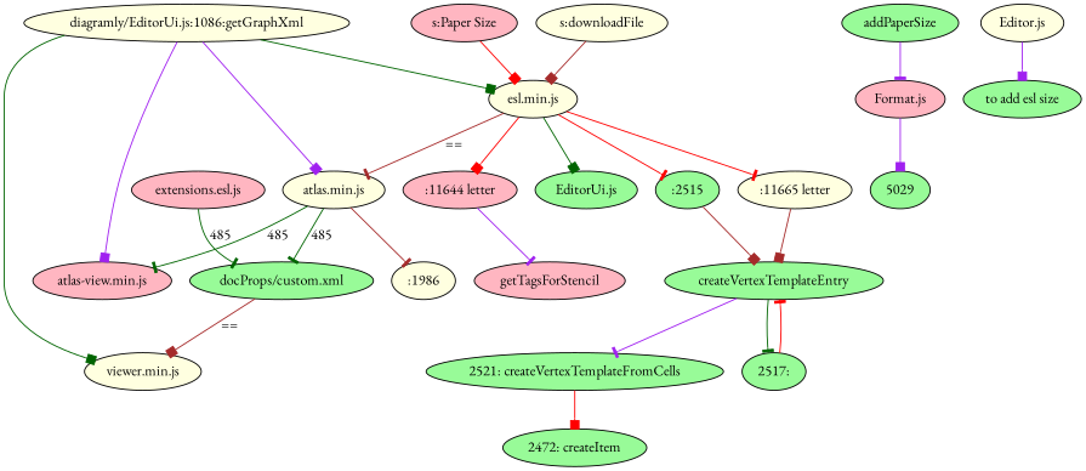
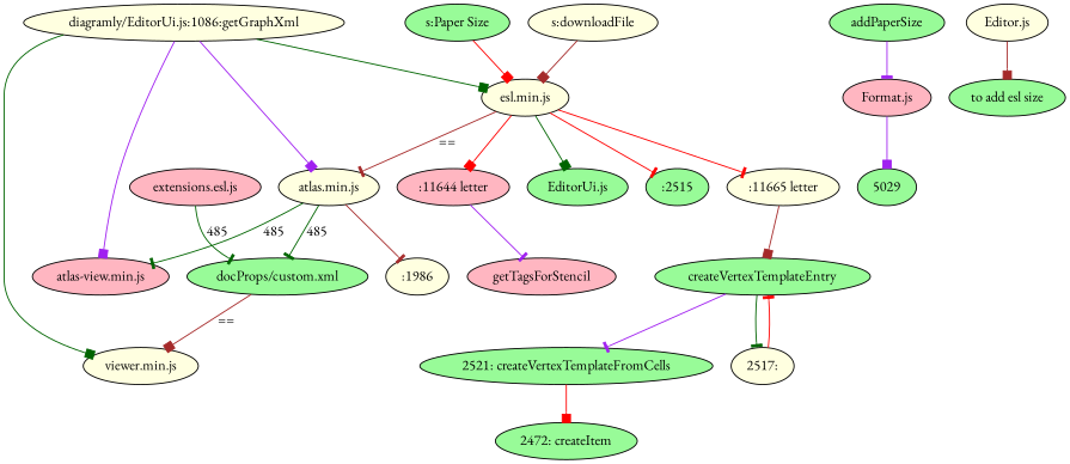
  digraph {
    fontname="EB Garamond"
    node [fillcolor=lightyellow fontname="EB Garamond" style=filled]
    edge [arrowhead=box color=brown fontname="EB Garamond"]
    n1 [label="esl.min.js"]
    "diagramly/EditorUi.js:1086:getGraphXml"
    "atlas.min.js"
    "atlas-view.min.js" [fillcolor=lightpink]
    "viewer.min.js"
    ":11644 letter" [fillcolor=lightpink]
    ":11665 letter"
    "EditorUi.js" [fillcolor=palegreen]
    ":2515" [fillcolor=palegreen]
    ":1986"
    "docProps/custom.xml" [fillcolor=palegreen]
    getTagsForStencil [fillcolor=lightpink]
    createVertexTemplateEntry [fillcolor=palegreen]
-   "2517:" [fillcolor=palegreen]
+   "2517:"
    "2521: createVertexTemplateFromCells" [fillcolor=palegreen]
    "2472: createItem" [fillcolor=palegreen]
    "s:downloadFile"
-   "s:Paper Size" [fillcolor=lightpink]
+   "s:Paper Size" [fillcolor=palegreen]
    addPaperSize [fillcolor=palegreen]
    "Format.js" [fillcolor=lightpink]
    5029 [fillcolor=palegreen]
    n22 [fillcolor=lightpink label="extensions.esl.js"]
    "to add esl size" [fillcolor=palegreen]
    "Editor.js"
    n1 -> "atlas.min.js" [arrowhead=tee label="=="]
    n1 -> ":11644 letter" [color=red]
    n1 -> ":11665 letter" [arrowhead=tee color=red]
    n1 -> "EditorUi.js" [color=darkgreen]
    n1 -> ":2515" [arrowhead=tee color=red]
    "diagramly/EditorUi.js:1086:getGraphXml" -> n1 [color=darkgreen]
    "diagramly/EditorUi.js:1086:getGraphXml" -> "atlas.min.js" [color=purple]
    "diagramly/EditorUi.js:1086:getGraphXml" -> "atlas-view.min.js" [color=purple]
    "diagramly/EditorUi.js:1086:getGraphXml" -> "viewer.min.js" [color=darkgreen]
    "atlas.min.js" -> "atlas-view.min.js" [arrowhead=tee color=darkgreen label=485]
    "atlas.min.js" -> ":1986" [arrowhead=tee]
    "atlas.min.js" -> "docProps/custom.xml" [arrowhead=tee color=darkgreen label=485]
    ":11644 letter" -> getTagsForStencil [arrowhead=tee color=purple]
    ":11665 letter" -> createVertexTemplateEntry
-   ":2515" -> createVertexTemplateEntry
    "docProps/custom.xml" -> "viewer.min.js" [label="=="]
    createVertexTemplateEntry -> "2517:" [arrowhead=tee color=darkgreen]
    createVertexTemplateEntry -> "2521: createVertexTemplateFromCells" [arrowhead=tee color=purple]
    "2517:" -> createVertexTemplateEntry [arrowhead=tee color=red]
    "2521: createVertexTemplateFromCells" -> "2472: createItem" [color=red]
    "s:downloadFile" -> n1
    "s:Paper Size" -> n1 [color=red]
    addPaperSize -> "Format.js" [arrowhead=tee color=purple]
    "Format.js" -> 5029 [color=purple]
    n22 -> "docProps/custom.xml" [arrowhead=tee color=darkgreen label=485]
-   "Editor.js" -> "to add esl size" [color=purple]
+   "Editor.js" -> "to add esl size"
  }
